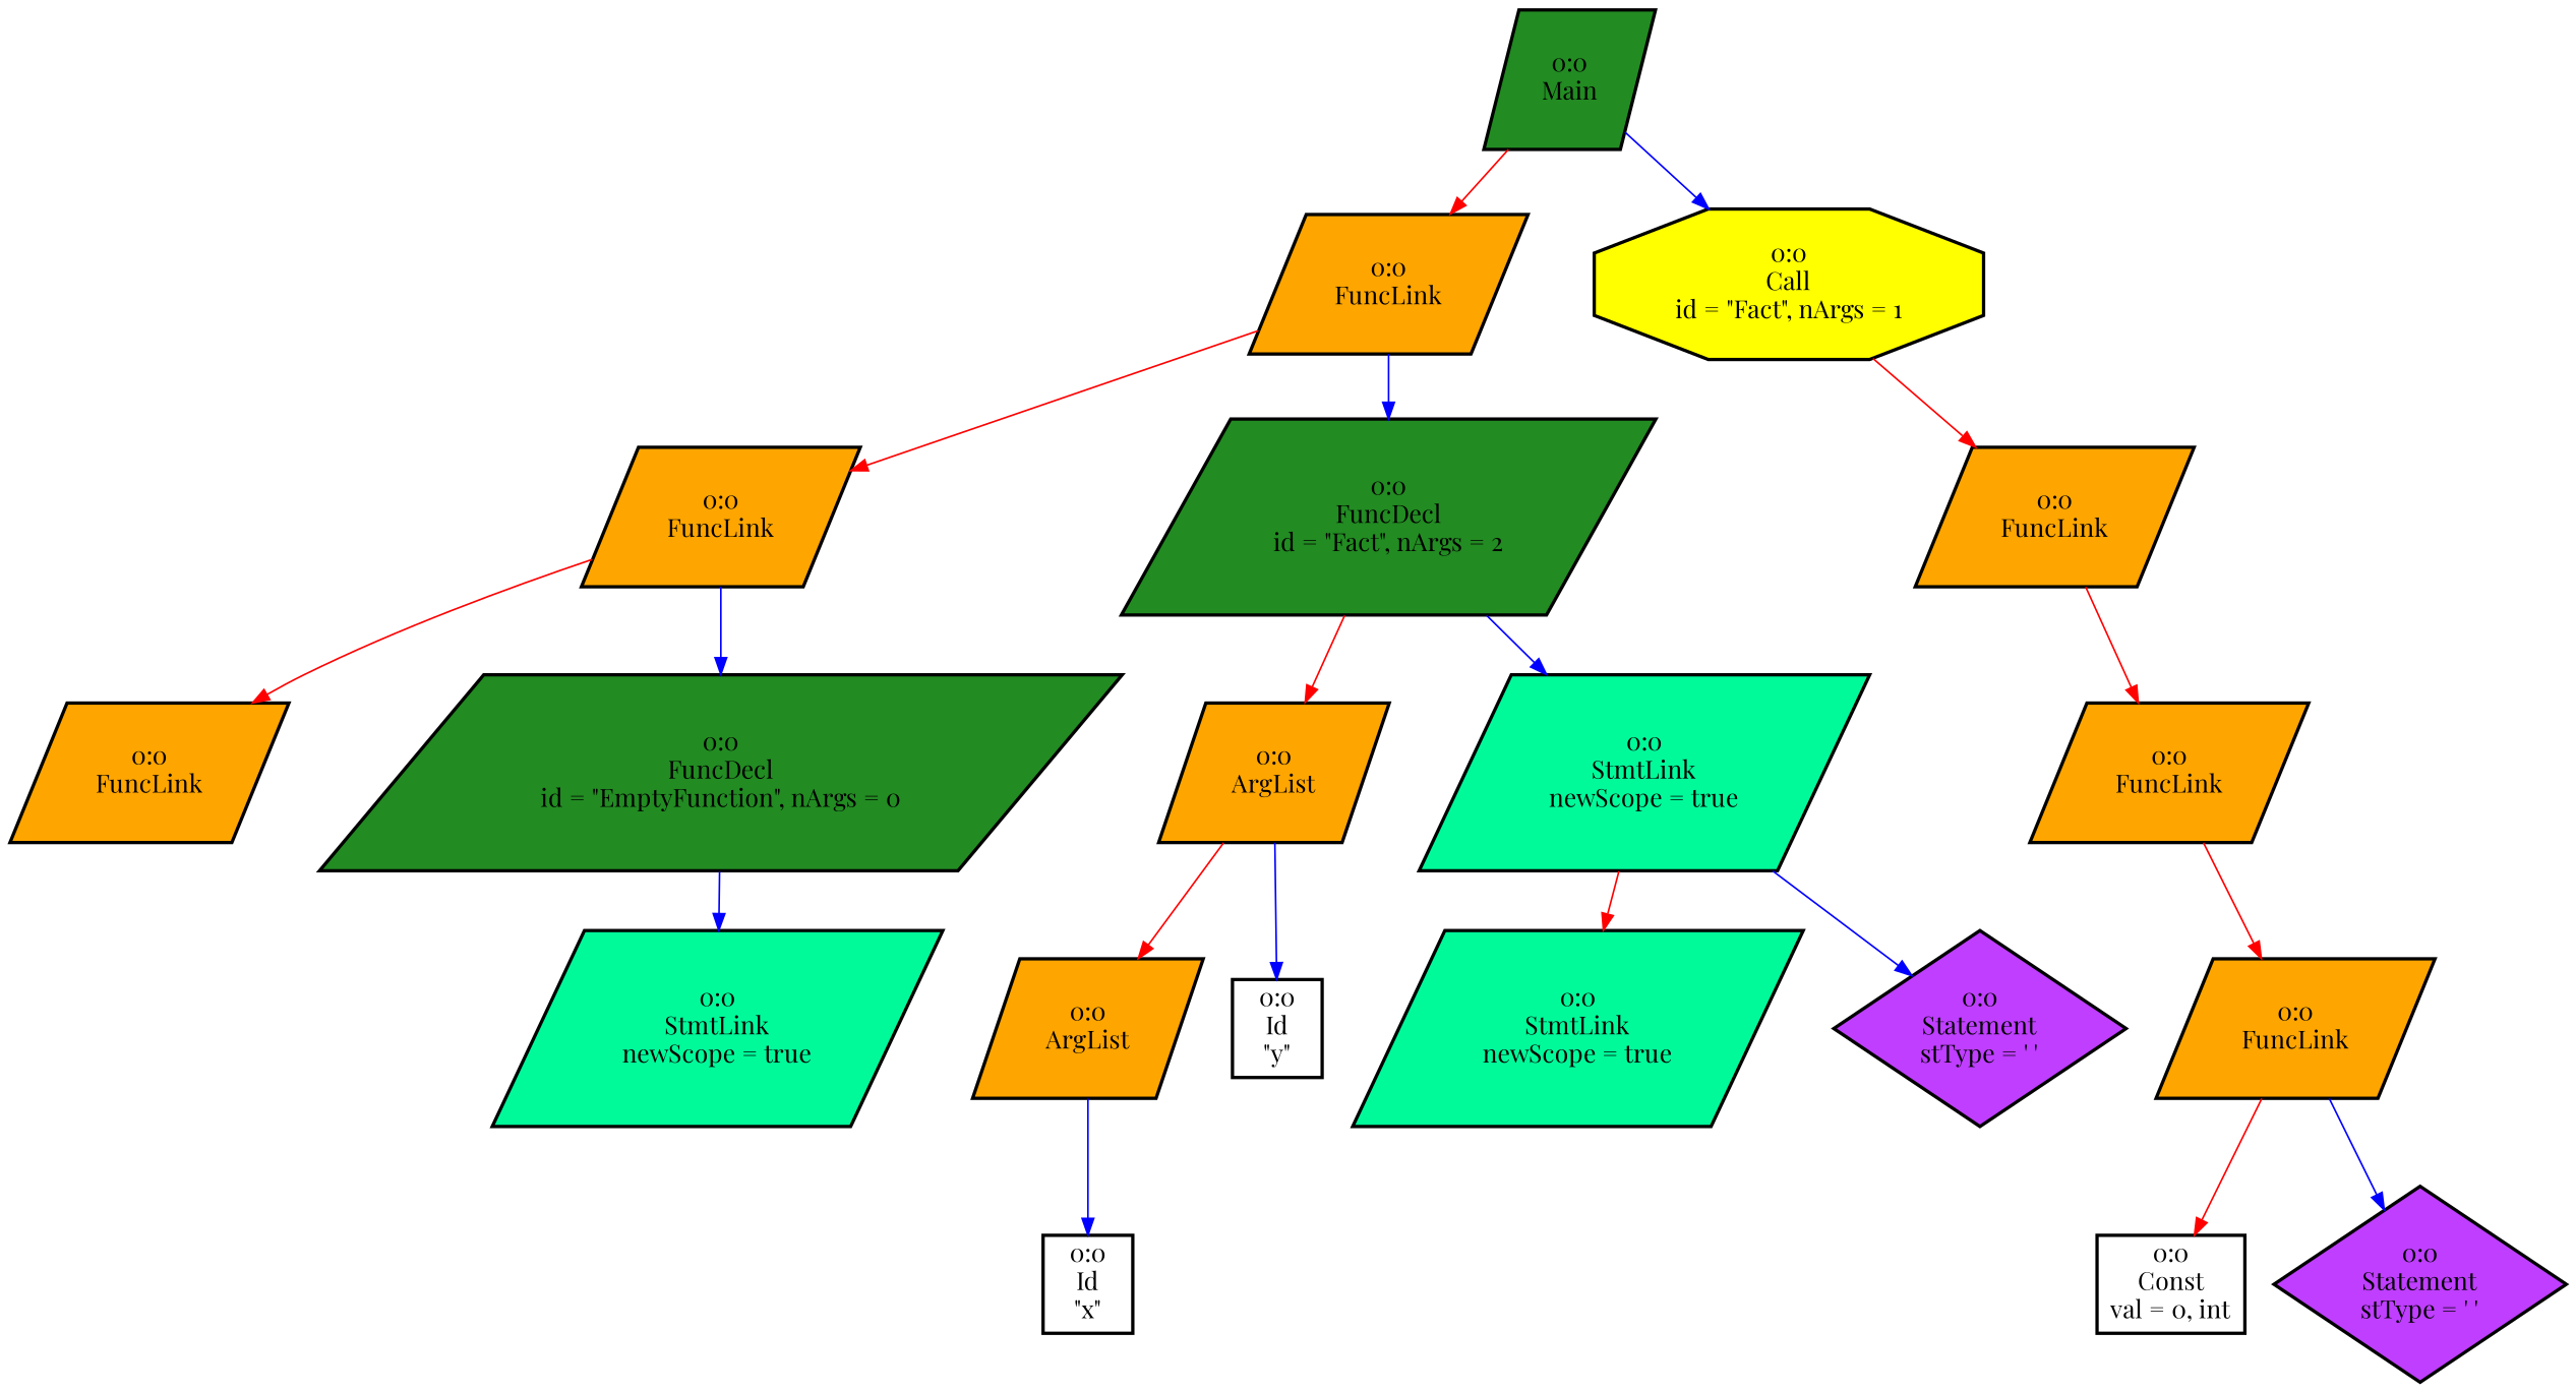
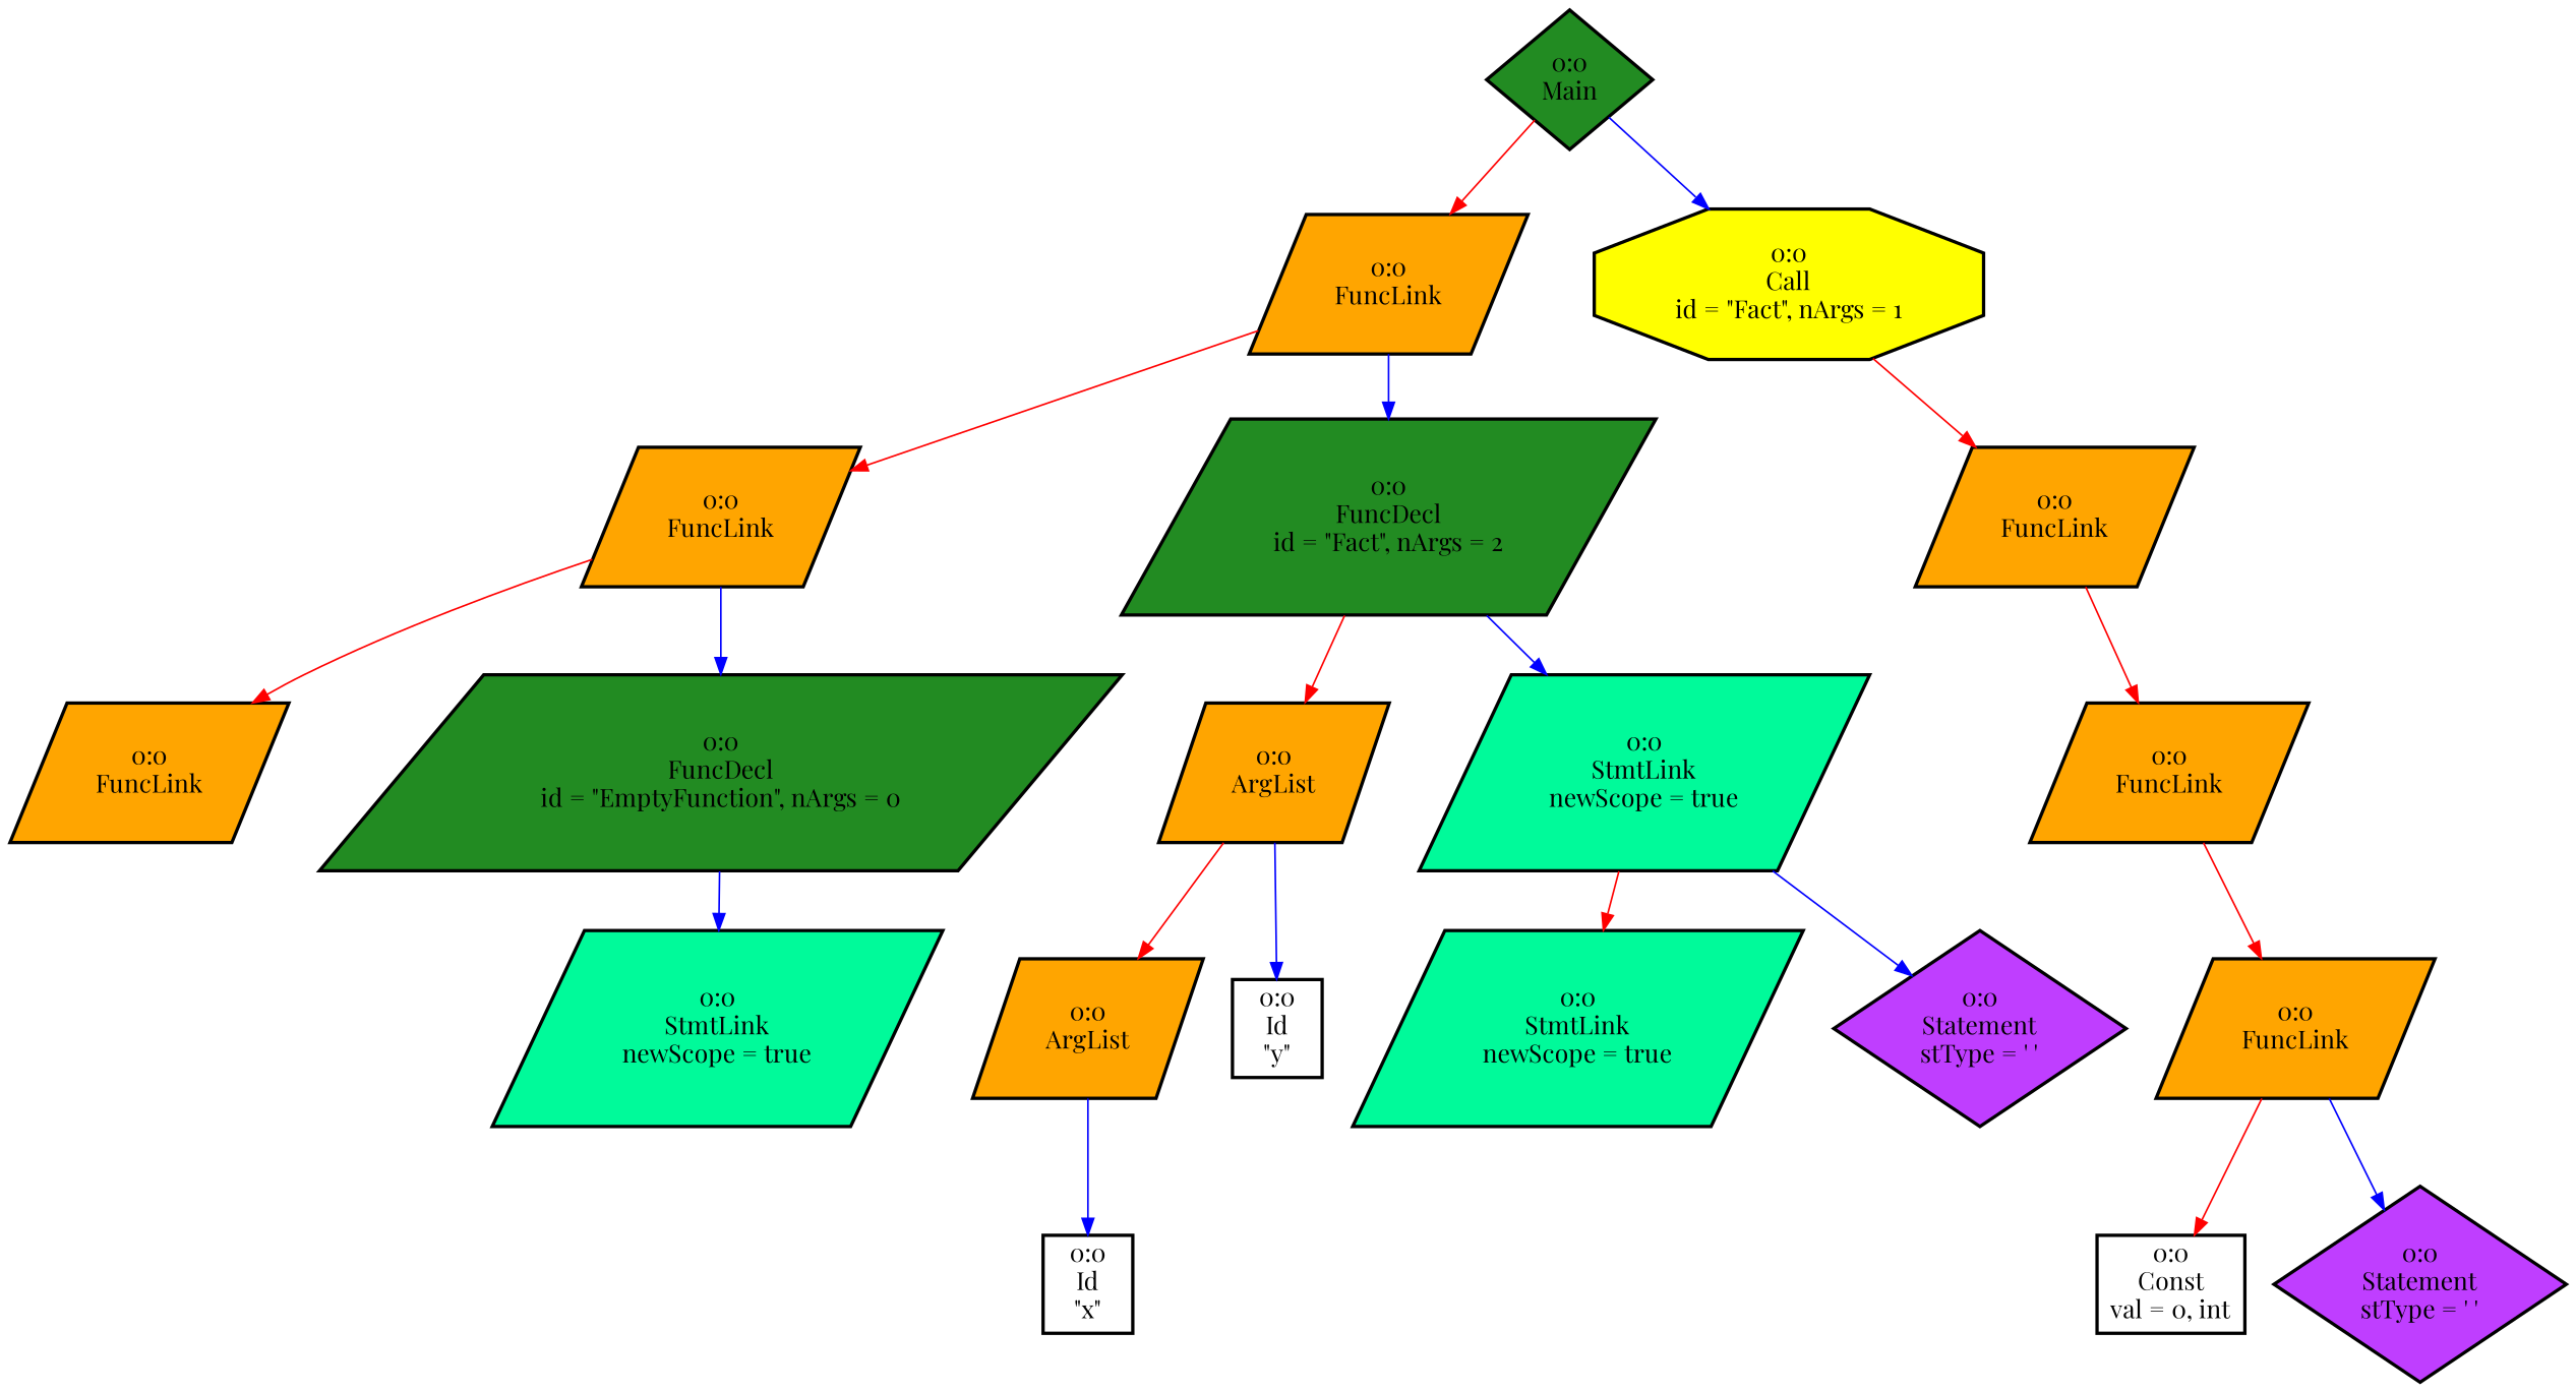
  digraph {
    fontname="Playfair Display"
    node [fillcolor=orange fontsize=15 shape=parallelogram style="filled, bold" fontname="Playfair Display"]
    edge [color=red fontname="Playfair Display"]
-   n1 [fillcolor=forestgreen label="0:0\nMain"]
+   n1 [fillcolor=forestgreen label="0:0\nMain" shape=diamond]
    n2 [label="0:0\nFuncLink"]
    n3 [fillcolor=yellow label="0:0\nCall\nid = \"Fact\", nArgs = 1" shape=octagon]
    n4 [label="0:0\nFuncLink"]
    n5 [fillcolor=forestgreen label="0:0\nFuncDecl\nid = \"Fact\", nArgs = 2"]
    n6 [label="0:0\nFuncLink"]
    n7 [fillcolor=forestgreen label="0:0\nFuncDecl\nid = \"EmptyFunction\", nArgs = 0"]
    n8 [fillcolor=mediumspringgreen label="0:0\nStmtLink\nnewScope = true"]
    n9 [label="0:0\nArgList"]
    n10 [fillcolor=mediumspringgreen label="0:0\nStmtLink\nnewScope = true"]
    n11 [label="0:0\nArgList"]
    n12 [label="0:0\nId\n\"y\"" shape=record style=bold fillcolor=""]
    n13 [label="0:0\nId\n\"x\"" shape=record style=bold fillcolor=""]
    n14 [fillcolor=mediumspringgreen label="0:0\nStmtLink\nnewScope = true"]
    n15 [fillcolor=darkorchid1 label="0:0\nStatement\nstType = ' '" shape=diamond]
    n16 [label="0:0\nFuncLink"]
    n17 [label="0:0\nFuncLink"]
    n18 [label="0:0\nFuncLink"]
    n19 [label="0:0\nConst\nval = 0, int" shape=record style=bold fillcolor=""]
    n20 [fillcolor=darkorchid1 label="0:0\nStatement\nstType = ' '" shape=diamond]
    n1 -> n2
    n1 -> n3 [color=blue]
    n2 -> n4
    n2 -> n5 [color=blue]
    n3 -> n16
    n4 -> n6
    n4 -> n7 [color=blue]
    n5 -> n9
    n5 -> n10 [color=blue]
    n7 -> n8 [color=blue]
    n9 -> n11
    n9 -> n12 [color=blue]
    n10 -> n14
    n10 -> n15 [color=blue]
    n11 -> n13 [color=blue]
    n16 -> n17
    n17 -> n18
    n18 -> n19
    n18 -> n20 [color=blue]
  }
